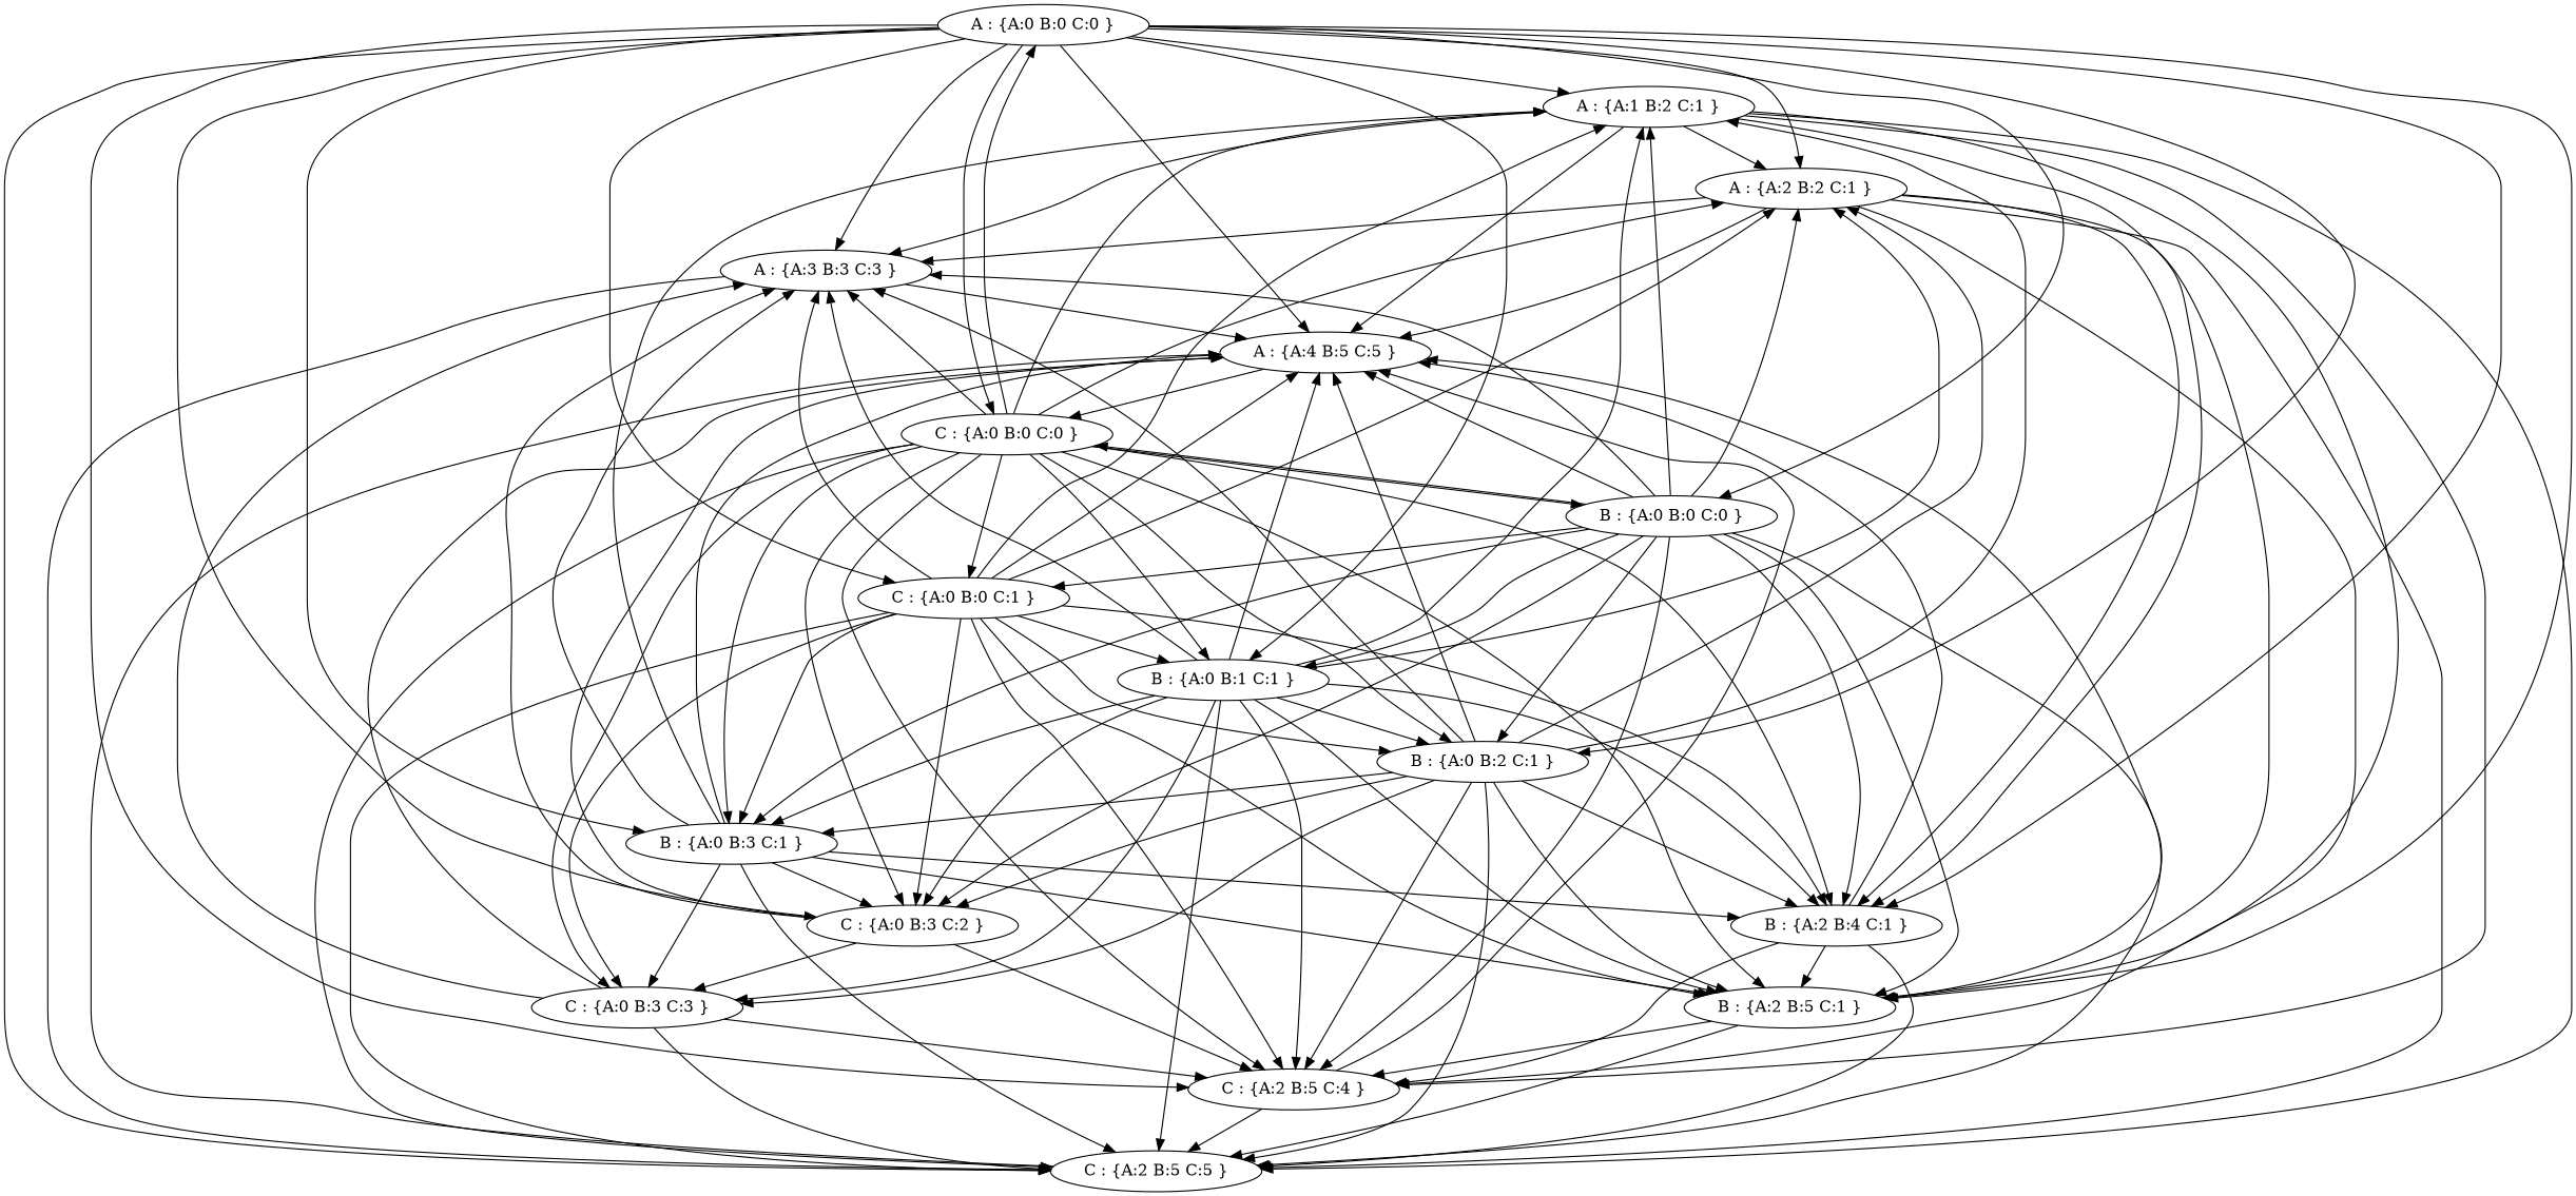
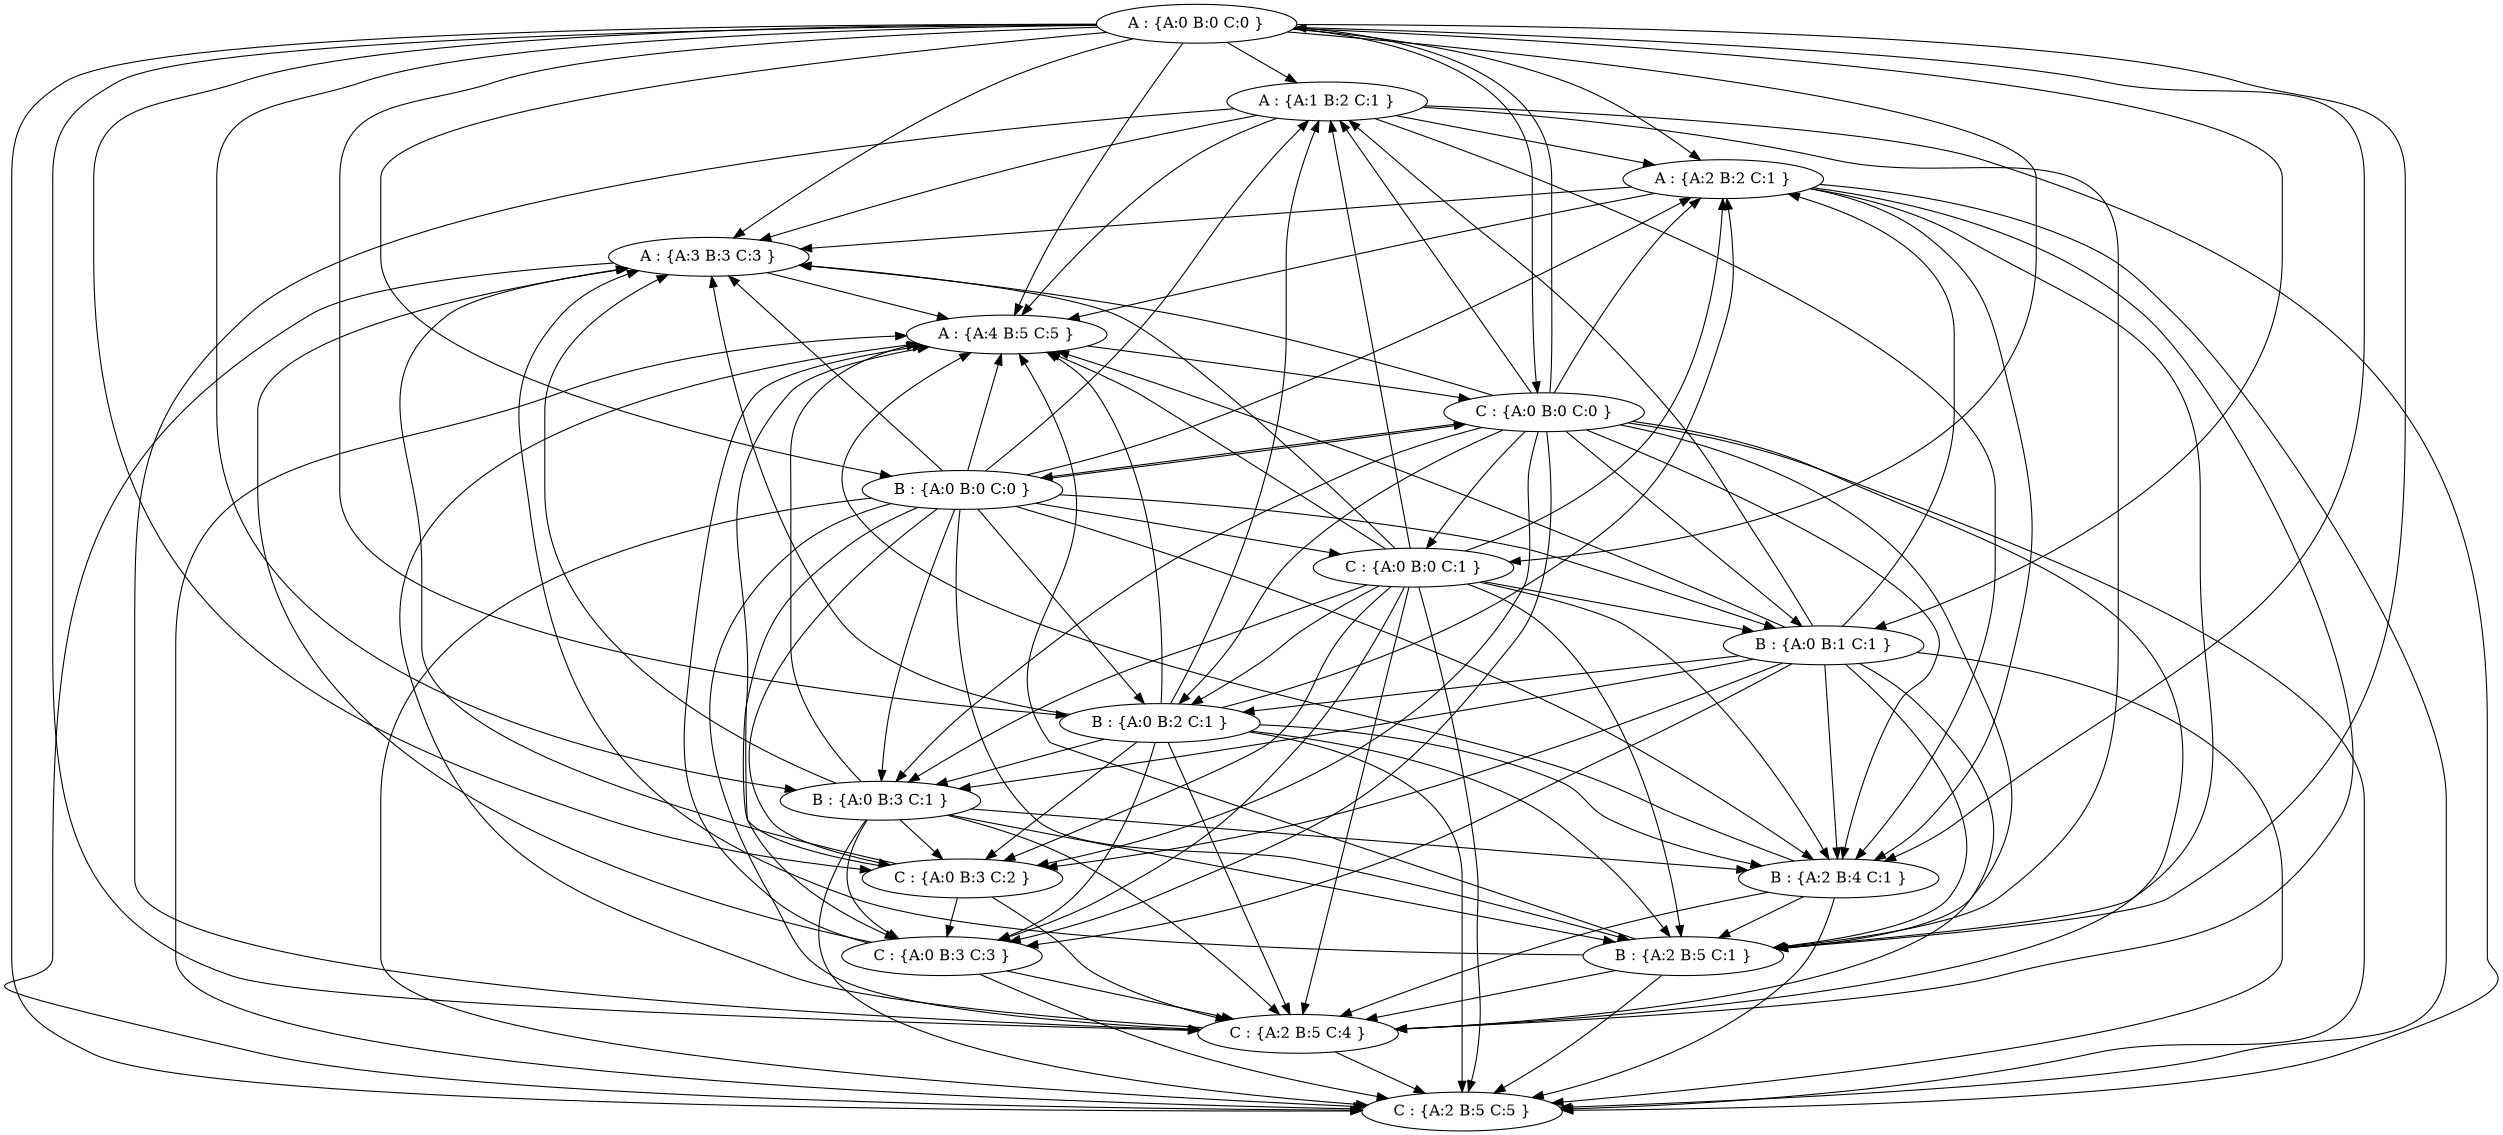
  digraph {
    n1 [label="A : {A:0 B:0 C:0 }"]
    n2 [label="A : {A:1 B:2 C:1 }"]
    n3 [label="A : {A:2 B:2 C:1 }"]
    n4 [label="A : {A:3 B:3 C:3 }"]
    n5 [label="A : {A:4 B:5 C:5 }"]
    n6 [label="B : {A:0 B:0 C:0 }"]
    n7 [label="B : {A:0 B:1 C:1 }"]
    n8 [label="B : {A:0 B:2 C:1 }"]
    n9 [label="B : {A:0 B:3 C:1 }"]
    n10 [label="B : {A:2 B:4 C:1 }"]
    n11 [label="B : {A:2 B:5 C:1 }"]
    n12 [label="C : {A:0 B:0 C:0 }"]
    n13 [label="C : {A:0 B:0 C:1 }"]
    n14 [label="C : {A:0 B:3 C:2 }"]
    n15 [label="C : {A:2 B:5 C:4 }"]
    n16 [label="C : {A:2 B:5 C:5 }"]
    n17 [label="C : {A:0 B:3 C:3 }"]
    n1 -> n2
    n1 -> n3
    n1 -> n4
    n1 -> n5
    n1 -> n6
    n1 -> n7
    n1 -> n8
    n1 -> n9
    n1 -> n10
    n1 -> n11
    n1 -> n12
    n1 -> n13
    n1 -> n14
    n1 -> n15
    n1 -> n16
    n2 -> n3
    n2 -> n4
    n2 -> n5
    n2 -> n10
    n2 -> n11
    n2 -> n15
    n2 -> n16
    n3 -> n4
    n3 -> n5
    n3 -> n10
    n3 -> n11
    n3 -> n15
    n3 -> n16
    n4 -> n5
    n4 -> n16
    n5 -> n12
    n6 -> n2
    n6 -> n3
    n6 -> n4
    n6 -> n5
    n6 -> n7
    n6 -> n8
    n6 -> n9
    n6 -> n10
    n6 -> n11
    n6 -> n12
    n6 -> n13
    n6 -> n14
    n6 -> n15
    n6 -> n16
+   n6 -> n17
    n7 -> n2
    n7 -> n3
-   n7 -> n4
+   n11 -> n4
    n7 -> n5
    n7 -> n8
    n7 -> n9
    n7 -> n10
    n7 -> n11
    n7 -> n14
    n7 -> n15
    n7 -> n16
    n7 -> n17
    n8 -> n2
    n8 -> n3
    n8 -> n4
    n8 -> n5
    n8 -> n9
    n8 -> n10
    n8 -> n11
    n8 -> n14
    n8 -> n15
    n8 -> n16
    n8 -> n17
    n9 -> n4
    n9 -> n5
    n9 -> n10
    n9 -> n11
    n9 -> n14
-   n9 -> n2
+   n9 -> n15
    n9 -> n16
    n9 -> n17
    n10 -> n5
    n10 -> n11
    n10 -> n15
    n10 -> n16
    n11 -> n5
    n11 -> n15
    n11 -> n16
    n12 -> n1
    n12 -> n2
    n12 -> n3
    n12 -> n4
    n12 -> n6
    n12 -> n7
    n12 -> n8
    n12 -> n9
    n12 -> n10
    n12 -> n11
    n12 -> n13
    n12 -> n14
    n12 -> n15
    n12 -> n16
    n12 -> n17
    n13 -> n2
    n13 -> n3
    n13 -> n4
    n13 -> n5
    n13 -> n7
    n13 -> n8
    n13 -> n9
    n13 -> n10
    n13 -> n11
    n13 -> n14
    n13 -> n15
    n13 -> n16
    n13 -> n17
    n14 -> n4
    n14 -> n5
    n14 -> n15
    n14 -> n17
    n15 -> n5
    n15 -> n16
    n16 -> n5
    n17 -> n4
    n17 -> n5
    n17 -> n15
    n17 -> n16
  }
